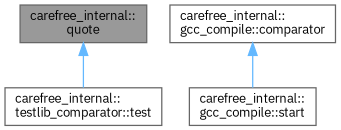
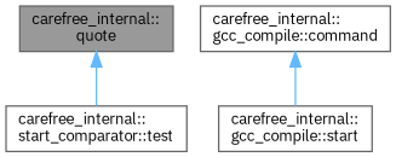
  digraph {
    fontname="IBM Plex Sans"
    rankdir=TB
    node [color=grey40 fillcolor=white fontname="IBM Plex Sans" fontsize=10 shape=box style=filled]
    edge [color=steelblue1 dir=back fontname="IBM Plex Sans" fontsize=10 labelfontname=Helvetica labelfontsize=10 style=solid]
    n1 [color=gray40 fillcolor=grey60 fontcolor=black height=0.2 label="carefree_internal::\lquote" width=0.4]
-   n2 [height=0.2 label="carefree_internal::\ltestlib_comparator::test" width=0.4]
-   n3 [height=0.2 label="carefree_internal::\lgcc_compile::comparator" width=0.4]
+   n2 [height=0.2 label="carefree_internal::\lstart_comparator::test" width=0.4]
+   n3 [height=0.2 label="carefree_internal::\lgcc_compile::command" width=0.4]
    n4 [height=0.2 label="carefree_internal::\lgcc_compile::start" width=0.4]
    n1 -> n2
    n3 -> n4
  }
